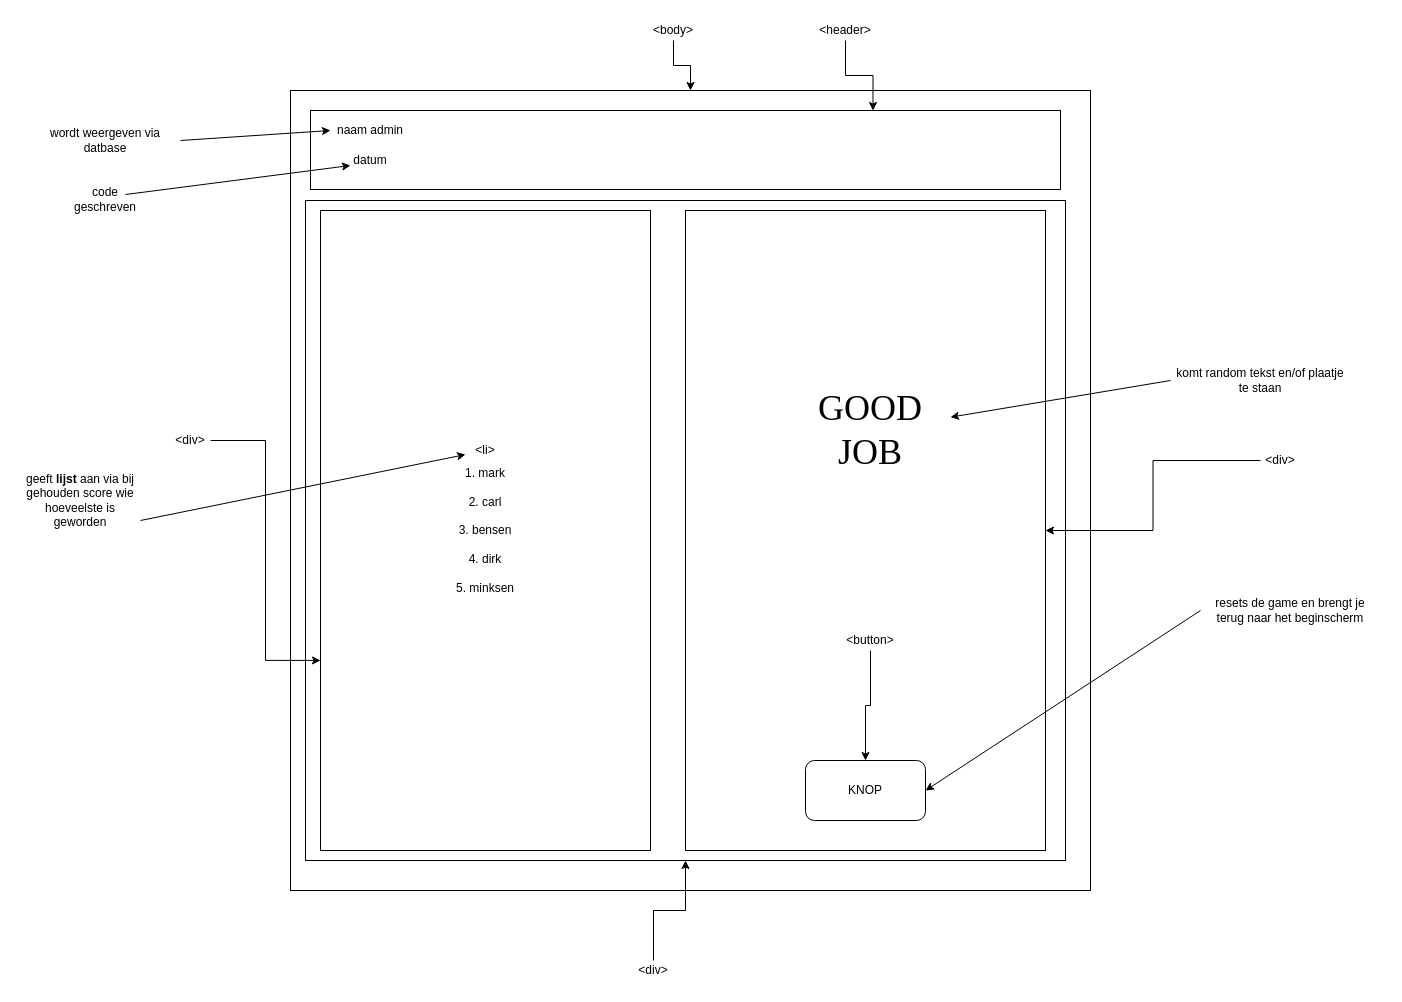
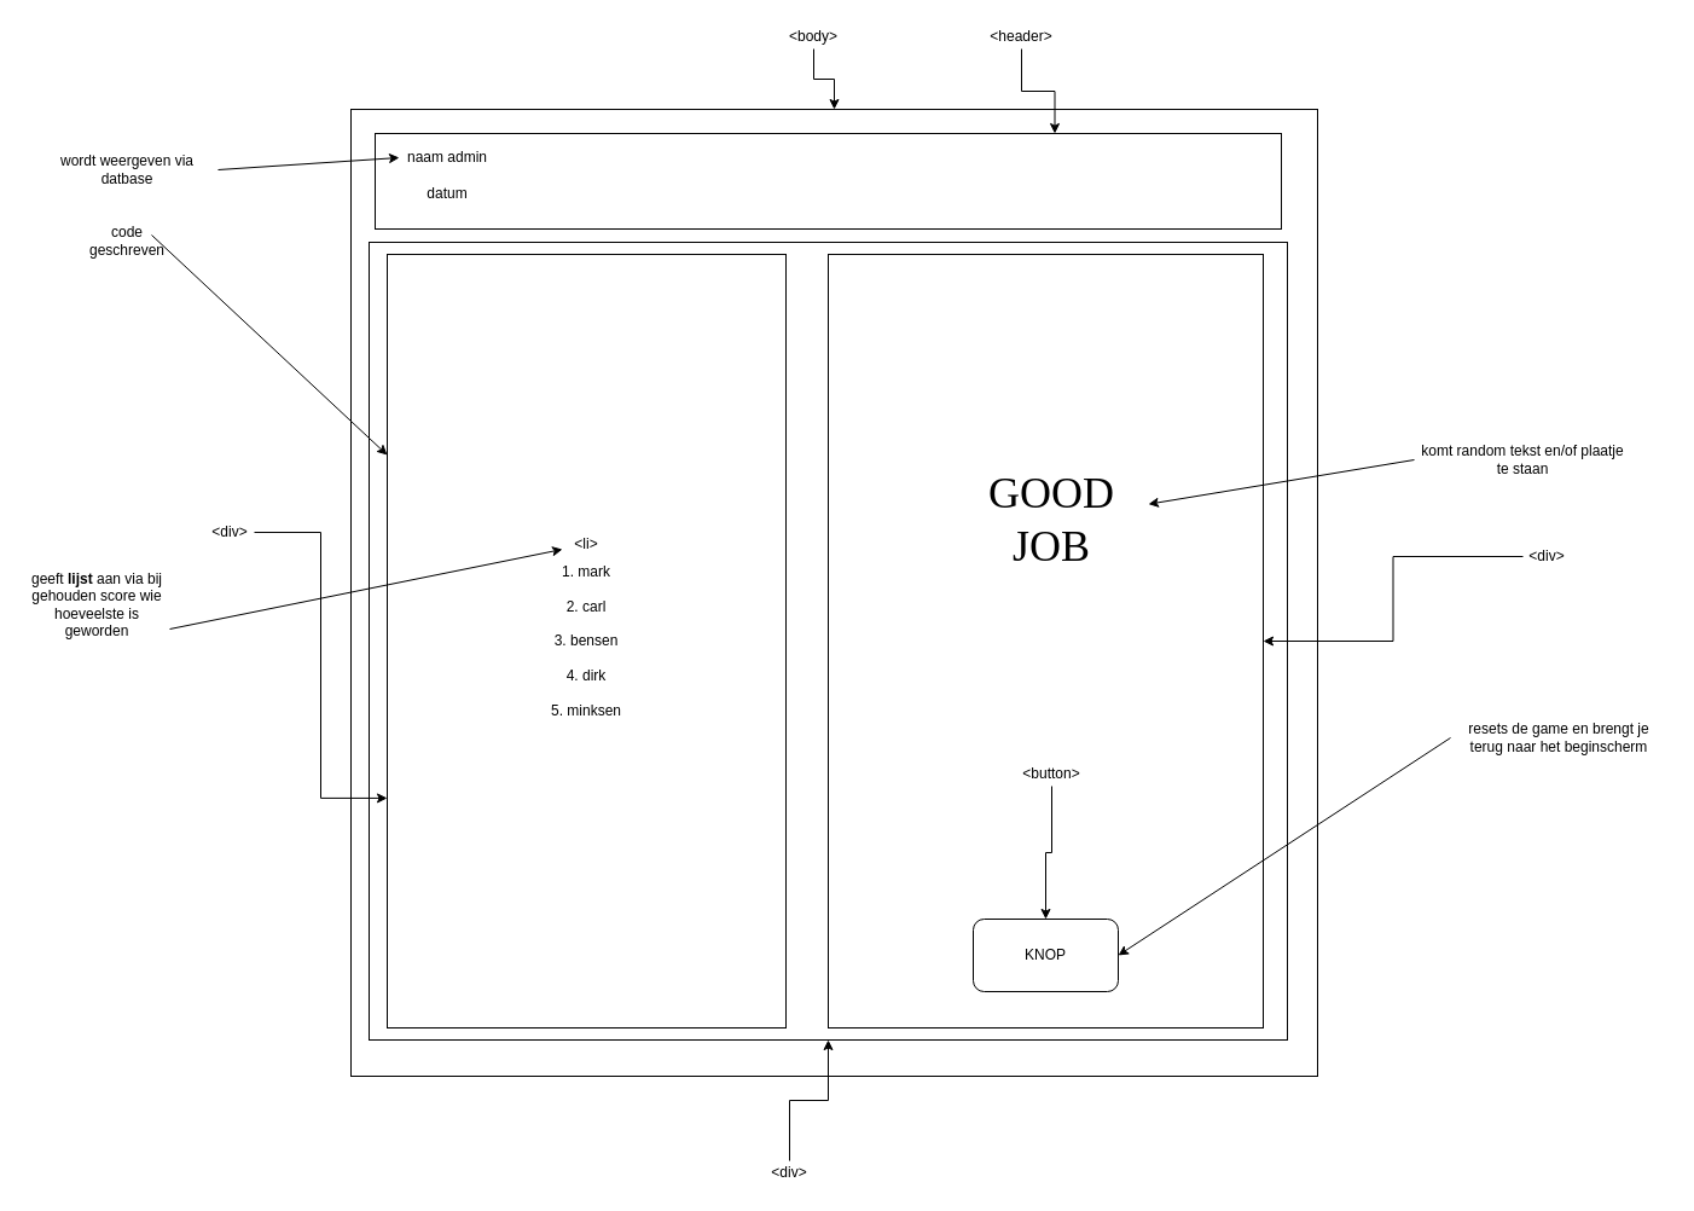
  <mxCell id="0" />
  <mxCell id="1" parent="0" />
  <mxCell id="2" value="" style="whiteSpace=wrap;html=1;aspect=fixed;" parent="1" vertex="1"><mxGeometry x="290" y="90" width="800" height="800" as="geometry" /></mxCell>
  <mxCell id="3" value="" style="rounded=0;whiteSpace=wrap;html=1;" parent="1" vertex="1"><mxGeometry x="310" y="110" width="750" height="79" as="geometry" /></mxCell>
  <mxCell id="4" value="" style="rounded=0;whiteSpace=wrap;html=1;" parent="1" vertex="1"><mxGeometry x="305" y="200" width="760" height="660" as="geometry" /></mxCell>
  <mxCell id="5" value="1. mark&lt;br&gt;&lt;br&gt;2. carl&lt;br&gt;&lt;br&gt;3. bensen&lt;br&gt;&lt;br&gt;4. dirk&lt;br&gt;&lt;br&gt;5. minksen&lt;br&gt;" style="rounded=0;whiteSpace=wrap;html=1;" parent="1" vertex="1"><mxGeometry x="320" y="210" width="330" height="640" as="geometry" /></mxCell>
  <mxCell id="6" value="" style="endArrow=classic;html=1;" parent="1" target="10" edge="1"><mxGeometry width="50" height="50" relative="1" as="geometry"><mxPoint x="140" y="520" as="sourcePoint" /><mxPoint x="320" y="520" as="targetPoint" /></mxGeometry></mxCell>
  <mxCell id="7" value="geeft &lt;b&gt;lijst &lt;/b&gt;aan via bij gehouden score wie hoeveelste is geworden" style="text;html=1;strokeColor=none;fillColor=none;align=center;verticalAlign=middle;whiteSpace=wrap;rounded=0;" parent="1" vertex="1"><mxGeometry x="20" y="470" width="120" height="60" as="geometry" /></mxCell>
  <mxCell id="8" value="resets de game en brengt je terug naar het beginscherm" style="text;html=1;strokeColor=none;fillColor=none;align=center;verticalAlign=middle;whiteSpace=wrap;rounded=0;" parent="1" vertex="1"><mxGeometry x="1200" y="570" width="180" height="80" as="geometry" /></mxCell>
  <mxCell id="9" value="komt random tekst en/of plaatje te staan" style="text;html=1;strokeColor=none;fillColor=none;align=center;verticalAlign=middle;whiteSpace=wrap;rounded=0;" parent="1" vertex="1"><mxGeometry x="1170" y="290" width="180" height="180" as="geometry" /></mxCell>
  <mxCell id="10" value="&amp;lt;li&amp;gt;" style="text;html=1;strokeColor=none;fillColor=none;align=center;verticalAlign=middle;whiteSpace=wrap;rounded=0;" parent="1" vertex="1"><mxGeometry x="465" y="440" width="40" height="20" as="geometry" /></mxCell>
  <mxCell id="11" value="naam admin" style="text;html=1;strokeColor=none;fillColor=none;align=center;verticalAlign=middle;whiteSpace=wrap;rounded=0;" parent="1" vertex="1"><mxGeometry x="330" y="120" width="80" height="20" as="geometry" /></mxCell>
  <mxCell id="12" value="datum" style="text;html=1;strokeColor=none;fillColor=none;align=center;verticalAlign=middle;whiteSpace=wrap;rounded=0;" parent="1" vertex="1"><mxGeometry x="350" y="150" width="40" height="20" as="geometry" /></mxCell>
  <mxCell id="13" value="wordt weergeven via datbase" style="text;html=1;strokeColor=none;fillColor=none;align=center;verticalAlign=middle;whiteSpace=wrap;rounded=0;" parent="1" vertex="1"><mxGeometry x="30" y="130" width="150" height="20" as="geometry" /></mxCell>
  <mxCell id="14" value="" style="endArrow=classic;html=1;exitX=1;exitY=0.5;exitDx=0;exitDy=0;entryX=0;entryY=0.5;entryDx=0;entryDy=0;" parent="1" source="13" target="11" edge="1"><mxGeometry width="50" height="50" relative="1" as="geometry"><mxPoint x="190" y="170" as="sourcePoint" /><mxPoint x="240" y="120" as="targetPoint" /></mxGeometry></mxCell>
  <mxCell id="15" value="code geschreven" style="text;html=1;strokeColor=none;fillColor=none;align=center;verticalAlign=middle;whiteSpace=wrap;rounded=0;" parent="1" vertex="1"><mxGeometry x="85" y="189" width="40" height="20" as="geometry" /></mxCell>
- <mxCell id="16" value="" style="endArrow=classic;html=1;exitX=1;exitY=0.25;exitDx=0;exitDy=0;entryX=0;entryY=0.75;entryDx=0;entryDy=0;" parent="1" source="15" target="12" edge="1"><mxGeometry width="50" height="50" relative="1" as="geometry"><mxPoint x="170" y="220" as="sourcePoint" /><mxPoint x="220" y="170" as="targetPoint" /></mxGeometry></mxCell>
+ <mxCell id="16" value="" style="endArrow=classic;html=1;exitX=1;exitY=0.25;exitDx=0;exitDy=0;" parent="1" source="15" target="5" edge="1"><mxGeometry width="50" height="50" relative="1" as="geometry"><mxPoint x="170" y="220" as="sourcePoint" /><mxPoint x="220" y="170" as="targetPoint" /></mxGeometry></mxCell>
  <mxCell id="17" value="" style="rounded=0;whiteSpace=wrap;html=1;" parent="1" vertex="1"><mxGeometry x="685" y="210" width="360" height="640" as="geometry" /></mxCell>
  <mxCell id="18" value="&lt;font face=&quot;Comic Sans MS&quot; style=&quot;font-size: 36px&quot;&gt;GOOD&lt;br&gt;JOB&lt;/font&gt;" style="text;html=1;strokeColor=none;fillColor=none;align=center;verticalAlign=middle;whiteSpace=wrap;rounded=0;" parent="1" vertex="1"><mxGeometry x="790" y="360" width="160" height="140" as="geometry" /></mxCell>
  <mxCell id="19" value="" style="rounded=1;whiteSpace=wrap;html=1;" parent="1" vertex="1"><mxGeometry x="805" y="760" width="120" height="60" as="geometry" /></mxCell>
  <mxCell id="20" value="KNOP" style="text;html=1;strokeColor=none;fillColor=none;align=center;verticalAlign=middle;whiteSpace=wrap;rounded=0;" parent="1" vertex="1"><mxGeometry x="845" y="780" width="40" height="20" as="geometry" /></mxCell>
  <mxCell id="21" style="edgeStyle=orthogonalEdgeStyle;rounded=0;orthogonalLoop=1;jettySize=auto;html=1;" parent="1" source="22" target="2" edge="1"><mxGeometry relative="1" as="geometry" /></mxCell>
  <mxCell id="22" value="&amp;lt;body&amp;gt;" style="text;html=1;strokeColor=none;fillColor=none;align=center;verticalAlign=middle;whiteSpace=wrap;rounded=0;" parent="1" vertex="1"><mxGeometry x="653" y="20" width="40" height="20" as="geometry" /></mxCell>
  <mxCell id="23" style="edgeStyle=orthogonalEdgeStyle;rounded=0;orthogonalLoop=1;jettySize=auto;html=1;entryX=0.75;entryY=0;entryDx=0;entryDy=0;" parent="1" source="24" target="3" edge="1"><mxGeometry relative="1" as="geometry" /></mxCell>
  <mxCell id="24" value="&amp;lt;header&amp;gt;" style="text;html=1;strokeColor=none;fillColor=none;align=center;verticalAlign=middle;whiteSpace=wrap;rounded=0;" parent="1" vertex="1"><mxGeometry x="825" y="20" width="40" height="20" as="geometry" /></mxCell>
  <mxCell id="25" style="edgeStyle=orthogonalEdgeStyle;rounded=0;orthogonalLoop=1;jettySize=auto;html=1;entryX=0;entryY=0.703;entryDx=0;entryDy=0;entryPerimeter=0;" parent="1" source="26" target="5" edge="1"><mxGeometry relative="1" as="geometry" /></mxCell>
  <mxCell id="26" value="&amp;lt;div&amp;gt;" style="text;html=1;strokeColor=none;fillColor=none;align=center;verticalAlign=middle;whiteSpace=wrap;rounded=0;" parent="1" vertex="1"><mxGeometry x="170" y="430" width="40" height="20" as="geometry" /></mxCell>
  <mxCell id="27" style="edgeStyle=orthogonalEdgeStyle;rounded=0;orthogonalLoop=1;jettySize=auto;html=1;entryX=1;entryY=0.5;entryDx=0;entryDy=0;" parent="1" source="28" target="17" edge="1"><mxGeometry relative="1" as="geometry" /></mxCell>
  <mxCell id="28" value="&amp;lt;div&amp;gt;" style="text;html=1;strokeColor=none;fillColor=none;align=center;verticalAlign=middle;whiteSpace=wrap;rounded=0;" parent="1" vertex="1"><mxGeometry x="1260" y="450" width="40" height="20" as="geometry" /></mxCell>
  <mxCell id="29" style="edgeStyle=orthogonalEdgeStyle;rounded=0;orthogonalLoop=1;jettySize=auto;html=1;entryX=0.5;entryY=1;entryDx=0;entryDy=0;" parent="1" source="30" target="4" edge="1"><mxGeometry relative="1" as="geometry" /></mxCell>
  <mxCell id="30" value="&amp;lt;div&amp;gt;" style="text;html=1;strokeColor=none;fillColor=none;align=center;verticalAlign=middle;whiteSpace=wrap;rounded=0;" parent="1" vertex="1"><mxGeometry x="633" y="960" width="40" height="20" as="geometry" /></mxCell>
  <mxCell id="31" value="" style="endArrow=classic;html=1;exitX=0;exitY=0.5;exitDx=0;exitDy=0;" parent="1" source="9" target="18" edge="1"><mxGeometry width="50" height="50" relative="1" as="geometry"><mxPoint x="1110" y="410" as="sourcePoint" /><mxPoint x="1140" y="370" as="targetPoint" /></mxGeometry></mxCell>
  <mxCell id="32" value="" style="endArrow=classic;html=1;exitX=0;exitY=0.5;exitDx=0;exitDy=0;entryX=1;entryY=0.5;entryDx=0;entryDy=0;" parent="1" source="8" target="19" edge="1"><mxGeometry width="50" height="50" relative="1" as="geometry"><mxPoint x="1210" y="740" as="sourcePoint" /><mxPoint x="1260" y="690" as="targetPoint" /></mxGeometry></mxCell>
  <mxCell id="33" style="edgeStyle=orthogonalEdgeStyle;rounded=0;orthogonalLoop=1;jettySize=auto;html=1;entryX=0.5;entryY=0;entryDx=0;entryDy=0;" parent="1" source="34" target="19" edge="1"><mxGeometry relative="1" as="geometry" /></mxCell>
  <mxCell id="34" value="&amp;lt;button&amp;gt;" style="text;html=1;strokeColor=none;fillColor=none;align=center;verticalAlign=middle;whiteSpace=wrap;rounded=0;" parent="1" vertex="1"><mxGeometry x="850" y="630" width="40" height="20" as="geometry" /></mxCell>
